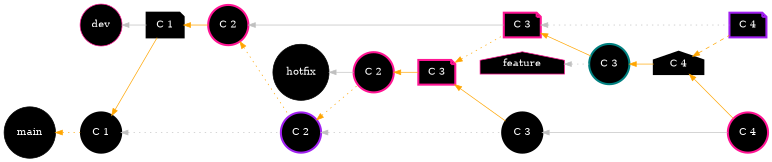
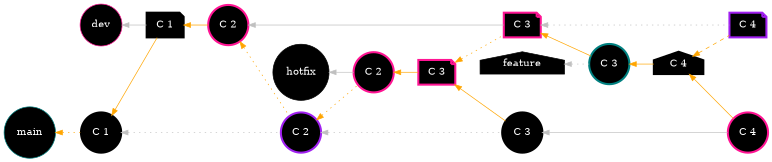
  digraph {
    rankdir=LR
    splines=line
    node [color=deeppink fillcolor=black fontcolor=white fontsize=15.0 group=main shape=circle style=filled penwidth=3]
    edge [color=orange dir=back style=solid]
-   main [color=black penwidth=""]
+   main [color=teal penwidth=""]
    n2 [color=black label="C 1"]
    n3 [color=black group=dev label="C 1" shape=note]
    n4 [color=purple label="C 2"]
    dev [group=dev penwidth=""]
    n6 [group=dev label="C 2"]
    hotfix [color=black group=hotfix penwidth=""]
    n8 [group=hotfix label="C 2"]
    n9 [group=hotfix label="C 3" shape=note]
-   feature [group=feature shape=house penwidth=""]
+   feature [color=black group=feature shape=house penwidth=""]
    n11 [color=teal group=feature label="C 3"]
    n12 [color=black group=feature label="C 4" shape=house]
    n13 [color=black label="C 3"]
    n14 [group=dev label="C 3" shape=note]
    n15 [color=purple group=dev label="C 4" shape=note]
    n16 [label="C 4"]
    main -> n2 [style=dotted]
    n2 -> n3
    n2 -> n4 [arrowhead=none color=gray style=dotted]
    n3 -> n6
    n4 -> n8 [style=dotted]
    n4 -> n13 [arrowhead=none color=gray style=dotted]
    dev -> n3 [arrowhead=none color=gray]
    n6 -> n4 [style=dotted]
    n6 -> n14 [arrowhead=none color=gray]
    hotfix -> n8 [arrowhead=none color=gray]
    n8 -> n9
    n9 -> n13
    n9 -> n14 [style=dotted]
    feature -> n11 [arrowhead=none color=gray style=dotted]
    n11 -> n12
    n12 -> n15 [style=dashed]
    n12 -> n16
    n13 -> n16 [arrowhead=none color=gray]
    n14 -> n11
    n14 -> n15 [arrowhead=none color=gray style=dotted]
  }
